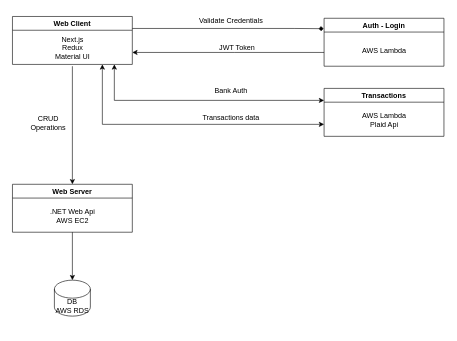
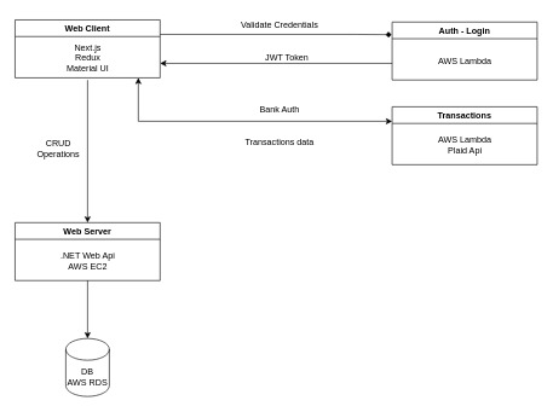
  <mxCell id="0" />
  <mxCell id="1" parent="0" />
  <mxCell id="2" value="Web Client" style="swimlane;whiteSpace=wrap;html=1;" parent="1" vertex="1"><mxGeometry x="20" y="27" width="200" height="80" as="geometry" /></mxCell>
  <mxCell id="3" value="Next.js&lt;br&gt;Redux&lt;br&gt;Material UI" style="text;html=1;align=center;verticalAlign=middle;resizable=0;points=[];autosize=1;strokeColor=none;fillColor=none;" parent="1" vertex="1"><mxGeometry x="80" y="50" width="80" height="60" as="geometry" /></mxCell>
  <mxCell id="4" value="Auth - Login" style="swimlane;whiteSpace=wrap;html=1;" parent="1" vertex="1"><mxGeometry x="540" y="30" width="200" height="80" as="geometry" /></mxCell>
  <mxCell id="5" value="AWS Lambda" style="text;html=1;align=center;verticalAlign=middle;resizable=0;points=[];autosize=1;strokeColor=none;fillColor=none;" parent="4" vertex="1"><mxGeometry x="50" y="40" width="100" height="30" as="geometry" /></mxCell>
  <mxCell id="6" value="Web Server" style="swimlane;whiteSpace=wrap;html=1;" parent="1" vertex="1"><mxGeometry x="20" y="307" width="200" height="80" as="geometry" /></mxCell>
  <mxCell id="7" value=".NET Web Api&lt;br&gt;AWS EC2" style="text;html=1;align=center;verticalAlign=middle;resizable=0;points=[];autosize=1;strokeColor=none;fillColor=none;" parent="1" vertex="1"><mxGeometry x="70" y="340" width="100" height="40" as="geometry" /></mxCell>
  <mxCell id="8" value="" style="endArrow=diamond;html=1;rounded=0;exitX=1;exitY=0.25;exitDx=0;exitDy=0;entryX=-0.004;entryY=0.217;entryDx=0;entryDy=0;entryPerimeter=0;" parent="1" source="2" target="4" edge="1"><mxGeometry width="50" height="50" relative="1" as="geometry"><mxPoint x="340" y="277" as="sourcePoint" /><mxPoint x="530" y="-13" as="targetPoint" /><Array as="points"><mxPoint x="490" y="47" /></Array></mxGeometry></mxCell>
  <mxCell id="9" value="" style="endArrow=classic;html=1;rounded=0;entryX=1;entryY=0.75;entryDx=0;entryDy=0;" parent="1" target="2" edge="1"><mxGeometry width="50" height="50" relative="1" as="geometry"><mxPoint x="540" y="87" as="sourcePoint" /><mxPoint x="390" y="227" as="targetPoint" /><Array as="points"><mxPoint x="390" y="87" /></Array></mxGeometry></mxCell>
  <mxCell id="10" value="JWT Token" style="text;html=1;strokeColor=none;fillColor=none;align=center;verticalAlign=middle;whiteSpace=wrap;rounded=0;" parent="1" vertex="1"><mxGeometry x="360" y="65" width="70" height="30" as="geometry" /></mxCell>
  <mxCell id="11" value="Validate Credentials" style="text;html=1;strokeColor=none;fillColor=none;align=center;verticalAlign=middle;whiteSpace=wrap;rounded=0;" parent="1" vertex="1"><mxGeometry x="325" y="20" width="120" height="30" as="geometry" /></mxCell>
  <mxCell id="12" value="" style="endArrow=classic;html=1;rounded=0;entryX=0.5;entryY=0;entryDx=0;entryDy=0;" parent="1" source="3" target="6" edge="1"><mxGeometry width="50" height="50" relative="1" as="geometry"><mxPoint x="340" y="277" as="sourcePoint" /><mxPoint x="390" y="227" as="targetPoint" /></mxGeometry></mxCell>
- <mxCell id="13" value="DB&lt;br&gt;AWS RDS" style="shape=cylinder3;whiteSpace=wrap;html=1;boundedLbl=1;backgroundOutline=1;size=15;" parent="1" vertex="1"><mxGeometry x="90" y="467" width="60" height="60" as="geometry" /></mxCell>
+ <mxCell id="13" value="DB&lt;br&gt;AWS RDS" style="shape=cylinder3;whiteSpace=wrap;html=1;boundedLbl=1;backgroundOutline=1;size=15;" parent="1" vertex="1"><mxGeometry x="90" y="467" width="60" height="80" as="geometry" /></mxCell>
  <mxCell id="14" style="edgeStyle=orthogonalEdgeStyle;rounded=0;orthogonalLoop=1;jettySize=auto;html=1;exitX=0.5;exitY=1;exitDx=0;exitDy=0;entryX=0.5;entryY=0;entryDx=0;entryDy=0;entryPerimeter=0;" parent="1" source="6" target="13" edge="1"><mxGeometry relative="1" as="geometry" /></mxCell>
  <mxCell id="15" value="Transactions" style="swimlane;whiteSpace=wrap;html=1;" parent="1" vertex="1"><mxGeometry x="540" y="147" width="200" height="80" as="geometry" /></mxCell>
  <mxCell id="16" value="AWS Lambda&lt;br&gt;Plaid Api" style="text;html=1;align=center;verticalAlign=middle;resizable=0;points=[];autosize=1;strokeColor=none;fillColor=none;" parent="1" vertex="1"><mxGeometry x="590" y="180" width="100" height="40" as="geometry" /></mxCell>
  <mxCell id="17" value="" style="endArrow=classic;startArrow=classic;html=1;rounded=0;entryX=0;entryY=0.25;entryDx=0;entryDy=0;" parent="1" target="15" edge="1"><mxGeometry width="50" height="50" relative="1" as="geometry"><mxPoint x="190" y="107" as="sourcePoint" /><mxPoint x="390" y="157" as="targetPoint" /><Array as="points"><mxPoint x="190" y="167" /></Array></mxGeometry></mxCell>
- <mxCell id="18" value="" style="endArrow=classic;startArrow=classic;html=1;rounded=0;exitX=0.75;exitY=1;exitDx=0;exitDy=0;entryX=0;entryY=0.75;entryDx=0;entryDy=0;" parent="1" source="2" target="15" edge="1"><mxGeometry width="50" height="50" relative="1" as="geometry"><mxPoint x="340" y="207" as="sourcePoint" /><mxPoint x="390" y="157" as="targetPoint" /><Array as="points"><mxPoint x="170" y="207" /></Array></mxGeometry></mxCell>
  <mxCell id="19" value="Bank Auth" style="text;html=1;strokeColor=none;fillColor=none;align=center;verticalAlign=middle;whiteSpace=wrap;rounded=0;" parent="1" vertex="1"><mxGeometry x="305" y="137" width="160" height="30" as="geometry" /></mxCell>
  <mxCell id="20" value="Transactions data" style="text;html=1;strokeColor=none;fillColor=none;align=center;verticalAlign=middle;whiteSpace=wrap;rounded=0;" parent="1" vertex="1"><mxGeometry x="305" y="182" width="160" height="30" as="geometry" /></mxCell>
  <mxCell id="21" value="CRUD Operations" style="text;html=1;strokeColor=none;fillColor=none;align=center;verticalAlign=middle;whiteSpace=wrap;rounded=0;" parent="1" vertex="1"><mxGeometry x="50" y="190" width="60" height="30" as="geometry" /></mxCell>
